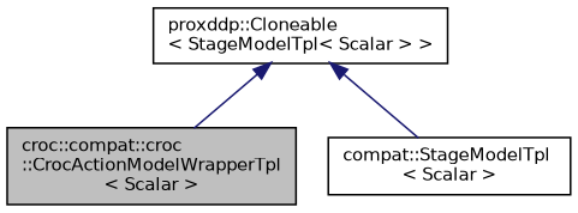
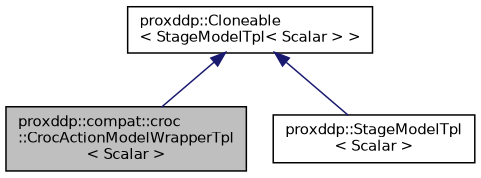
  digraph {
    node [color=black fontname=Helvetica fontsize=10 shape=record]
    edge [color=midnightblue dir=back fontname=Helvetica fontsize=10 labelfontname=Helvetica labelfontsize=10 style=solid]
-   n1 [fillcolor=grey75 fontcolor=black height=0.2 label="croc::compat::croc\l::CrocActionModelWrapperTpl\l\< Scalar \>" style=filled width=0.4]
-   n2 [height=0.2 label="compat::StageModelTpl\l\< Scalar \>" width=0.4]
+   n1 [fillcolor=grey75 fontcolor=black height=0.2 label="proxddp::compat::croc\l::CrocActionModelWrapperTpl\l\< Scalar \>" style=filled width=0.4]
+   n2 [height=0.2 label="proxddp::StageModelTpl\l\< Scalar \>" width=0.4]
    n3 [height=0.2 label="proxddp::Cloneable\l\< StageModelTpl\< Scalar \> \>" width=0.4]
    n3 -> n1
    n3 -> n2
  }
